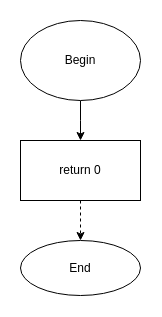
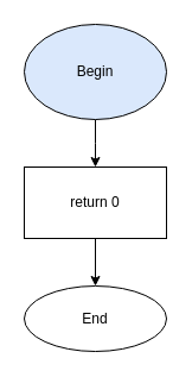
  <mxCell id="0" />
  <mxCell id="1" parent="0" />
  <mxCell id="2" value="" style="edgeStyle=orthogonalEdgeStyle;rounded=0;orthogonalLoop=1;jettySize=auto;html=1;" edge="1" parent="1" source="3"><mxGeometry relative="1" as="geometry"><mxPoint x="80" y="140" as="targetPoint" /></mxGeometry></mxCell>
- <mxCell id="3" value="Begin" style="ellipse;whiteSpace=wrap;html=1;" vertex="1" parent="1"><mxGeometry x="20" y="20" width="120" height="80" as="geometry" /></mxCell>
- <mxCell id="4" value="" style="edgeStyle=orthogonalEdgeStyle;rounded=0;orthogonalLoop=1;jettySize=auto;html=1;dashed=1;" edge="1" parent="1" source="5" target="6"><mxGeometry relative="1" as="geometry" /></mxCell>
+ <mxCell id="3" value="Begin" style="ellipse;whiteSpace=wrap;html=1;fillColor=#dae8fc;" vertex="1" parent="1"><mxGeometry x="20" y="20" width="120" height="80" as="geometry" /></mxCell>
+ <mxCell id="4" value="" style="edgeStyle=orthogonalEdgeStyle;rounded=0;orthogonalLoop=1;jettySize=auto;html=1;" edge="1" parent="1" source="5" target="6"><mxGeometry relative="1" as="geometry" /></mxCell>
  <mxCell id="5" value="return 0" style="rounded=0;whiteSpace=wrap;html=1;" vertex="1" parent="1"><mxGeometry x="20" y="140" width="120" height="60" as="geometry" /></mxCell>
  <mxCell id="6" value="End" style="ellipse;whiteSpace=wrap;html=1;" vertex="1" parent="1"><mxGeometry x="20" y="240" width="120" height="55" as="geometry" /></mxCell>
